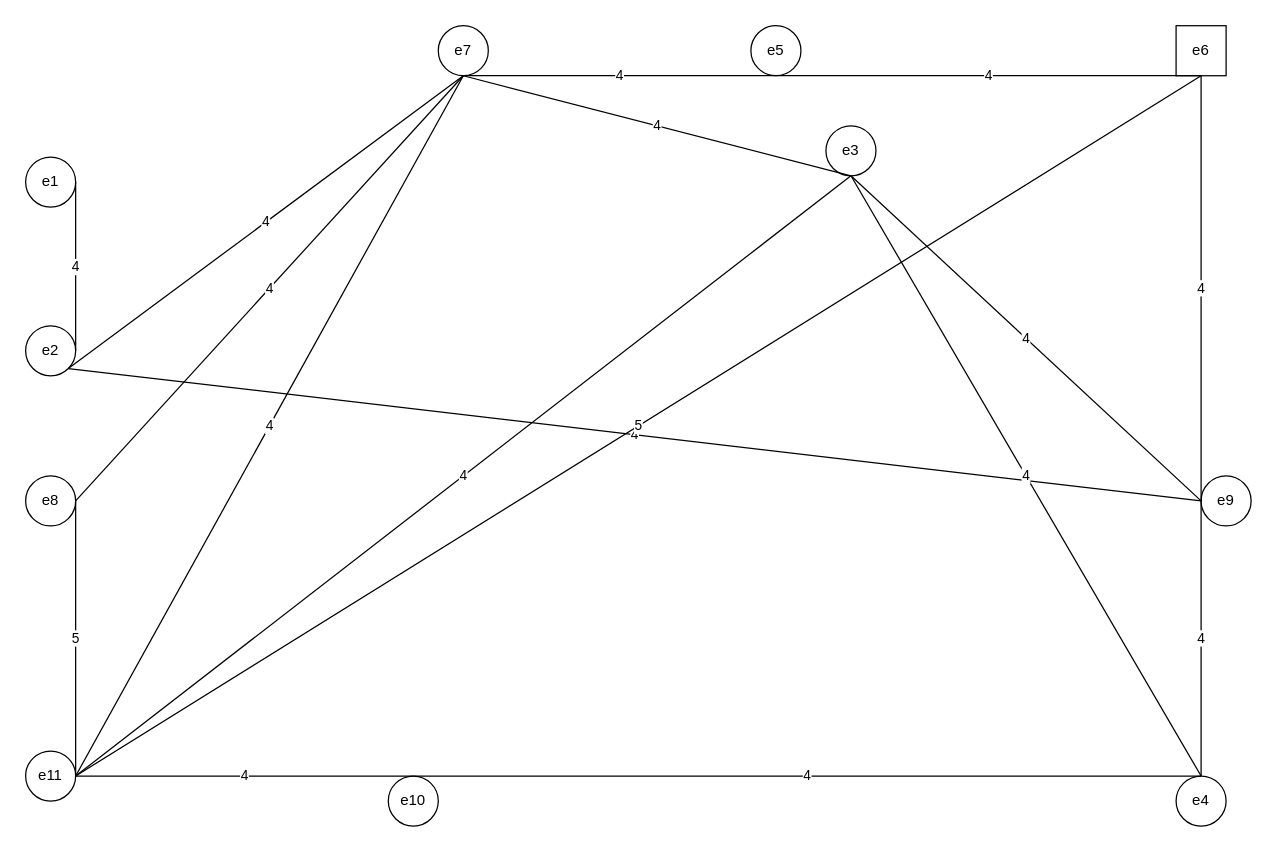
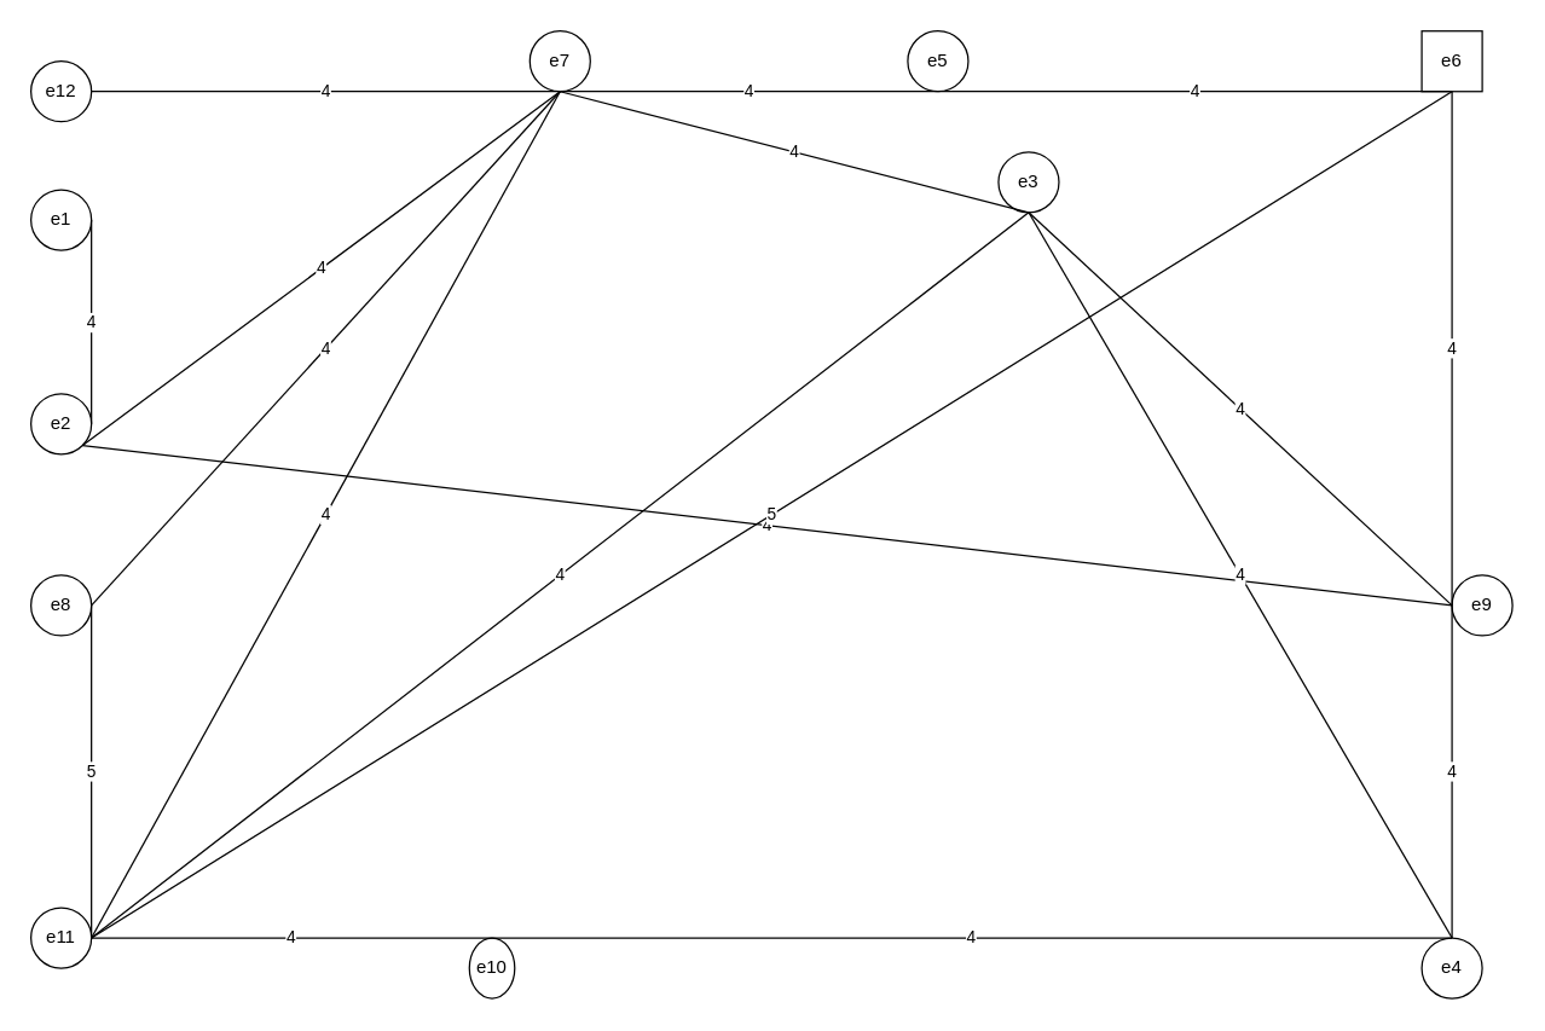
  <mxCell id="0" />
  <mxCell id="1" parent="0" />
  <mxCell id="2" value="e1" style="ellipse;whiteSpace=wrap;html=1;aspect=fixed;direction=west;" vertex="1" parent="1"><mxGeometry x="20" y="125" width="40" height="40" as="geometry" /></mxCell>
  <mxCell id="3" value="e2" style="ellipse;whiteSpace=wrap;html=1;aspect=fixed;" vertex="1" parent="1"><mxGeometry x="20" y="260" width="40" height="40" as="geometry" /></mxCell>
  <mxCell id="4" value="e3" style="ellipse;whiteSpace=wrap;html=1;aspect=fixed;direction=west;" vertex="1" parent="1"><mxGeometry x="660" y="100" width="40" height="40" as="geometry" /></mxCell>
  <mxCell id="5" value="e4" style="ellipse;whiteSpace=wrap;html=1;aspect=fixed;direction=north;rotation=0;" vertex="1" parent="1"><mxGeometry x="940" y="620" width="40" height="40" as="geometry" /></mxCell>
  <mxCell id="6" value="e5" style="ellipse;whiteSpace=wrap;html=1;aspect=fixed;" vertex="1" parent="1"><mxGeometry x="600" y="20" width="40" height="40" as="geometry" /></mxCell>
  <mxCell id="7" value="e6" style="whiteSpace=wrap;html=1;aspect=fixed;direction=north;rounded=0;" vertex="1" parent="1"><mxGeometry x="940" y="20" width="40" height="40" as="geometry" /></mxCell>
  <mxCell id="8" value="e7" style="ellipse;whiteSpace=wrap;html=1;aspect=fixed;" vertex="1" parent="1"><mxGeometry x="350" y="20" width="40" height="40" as="geometry" /></mxCell>
  <mxCell id="9" value="e9" style="ellipse;whiteSpace=wrap;html=1;aspect=fixed;" vertex="1" parent="1"><mxGeometry x="960" y="380" width="40" height="40" as="geometry" /></mxCell>
  <mxCell id="10" value="e8" style="ellipse;whiteSpace=wrap;html=1;aspect=fixed;direction=west;" vertex="1" parent="1"><mxGeometry x="20" y="380" width="40" height="40" as="geometry" /></mxCell>
- <mxCell id="11" value="e10" style="ellipse;whiteSpace=wrap;html=1;aspect=fixed;" vertex="1" parent="1"><mxGeometry x="310" y="620" width="40" height="40" as="geometry" /></mxCell>
+ <mxCell id="11" value="e10" style="ellipse;whiteSpace=wrap;html=1;aspect=fixed;" vertex="1" parent="1"><mxGeometry x="310" y="620" width="30" height="40" as="geometry" /></mxCell>
  <mxCell id="12" value="e11" style="ellipse;whiteSpace=wrap;html=1;aspect=fixed;direction=south;" vertex="1" parent="1"><mxGeometry x="20" y="600" width="40" height="40" as="geometry" /></mxCell>
+ <mxCell id="13" value="e12" style="ellipse;whiteSpace=wrap;html=1;aspect=fixed;direction=west;" vertex="1" parent="1"><mxGeometry x="20" y="40" width="40" height="40" as="geometry" /></mxCell>
  <mxCell id="14" value="4" style="endArrow=none;html=1;exitX=0;exitY=0.5;exitDx=0;exitDy=0;entryX=1;entryY=0.5;entryDx=0;entryDy=0;" edge="1" parent="1" source="2" target="3"><mxGeometry width="50" height="50" relative="1" as="geometry"><mxPoint x="730" y="490" as="sourcePoint" /><mxPoint x="100" y="150" as="targetPoint" /></mxGeometry></mxCell>
  <mxCell id="15" value="4" style="endArrow=none;html=1;shadow=0;exitX=1;exitY=1;exitDx=0;exitDy=0;entryX=0.5;entryY=1;entryDx=0;entryDy=0;" edge="1" parent="1" source="3" target="8"><mxGeometry width="50" height="50" relative="1" as="geometry"><mxPoint x="750" y="510" as="sourcePoint" /><mxPoint x="800" y="460" as="targetPoint" /></mxGeometry></mxCell>
  <mxCell id="16" value="4" style="endArrow=none;html=1;shadow=0;exitX=1;exitY=1;exitDx=0;exitDy=0;entryX=0;entryY=0.5;entryDx=0;entryDy=0;" edge="1" parent="1" source="3" target="9"><mxGeometry width="50" height="50" relative="1" as="geometry"><mxPoint x="760" y="520" as="sourcePoint" /><mxPoint x="810" y="470" as="targetPoint" /></mxGeometry></mxCell>
  <mxCell id="17" value="4" style="endArrow=none;html=1;shadow=0;exitX=0.5;exitY=0;exitDx=0;exitDy=0;entryX=1;entryY=0.5;entryDx=0;entryDy=0;" edge="1" parent="1" source="4" target="5"><mxGeometry width="50" height="50" relative="1" as="geometry"><mxPoint x="780" y="540" as="sourcePoint" /><mxPoint x="830" y="490" as="targetPoint" /></mxGeometry></mxCell>
  <mxCell id="18" value="4" style="endArrow=none;html=1;shadow=0;exitX=0.5;exitY=0;exitDx=0;exitDy=0;entryX=0.5;entryY=1;entryDx=0;entryDy=0;" edge="1" parent="1" source="4" target="8"><mxGeometry width="50" height="50" relative="1" as="geometry"><mxPoint x="800" y="560" as="sourcePoint" /><mxPoint x="850" y="510" as="targetPoint" /></mxGeometry></mxCell>
  <mxCell id="19" value="4" style="endArrow=none;html=1;shadow=0;exitX=0.5;exitY=0;exitDx=0;exitDy=0;entryX=0;entryY=0.5;entryDx=0;entryDy=0;" edge="1" parent="1" source="4" target="9"><mxGeometry width="50" height="50" relative="1" as="geometry"><mxPoint x="820" y="580" as="sourcePoint" /><mxPoint x="870" y="530" as="targetPoint" /></mxGeometry></mxCell>
  <mxCell id="20" value="4" style="endArrow=none;html=1;shadow=0;entryX=0.5;entryY=0;entryDx=0;entryDy=0;exitX=0.5;exitY=0;exitDx=0;exitDy=0;" edge="1" parent="1" source="4" target="12"><mxGeometry width="50" height="50" relative="1" as="geometry"><mxPoint x="770" y="410" as="sourcePoint" /><mxPoint x="890" y="550" as="targetPoint" /></mxGeometry></mxCell>
  <mxCell id="21" value="4" style="endArrow=none;html=1;shadow=0;exitX=1;exitY=0.5;exitDx=0;exitDy=0;entryX=0.5;entryY=0;entryDx=0;entryDy=0;" edge="1" parent="1" source="5" target="11"><mxGeometry width="50" height="50" relative="1" as="geometry"><mxPoint x="870" y="630" as="sourcePoint" /><mxPoint x="920" y="580" as="targetPoint" /></mxGeometry></mxCell>
  <mxCell id="22" value="4" style="endArrow=none;html=1;shadow=0;exitX=1;exitY=0.5;exitDx=0;exitDy=0;entryX=0;entryY=0.5;entryDx=0;entryDy=0;" edge="1" parent="1" source="5" target="9"><mxGeometry width="50" height="50" relative="1" as="geometry"><mxPoint x="540" y="520" as="sourcePoint" /><mxPoint x="930" y="590" as="targetPoint" /></mxGeometry></mxCell>
  <mxCell id="23" value="4" style="endArrow=none;html=1;shadow=0;exitX=0.5;exitY=1;exitDx=0;exitDy=0;entryX=0;entryY=0.5;entryDx=0;entryDy=0;" edge="1" parent="1" source="6" target="7"><mxGeometry width="50" height="50" relative="1" as="geometry"><mxPoint x="900" y="660" as="sourcePoint" /><mxPoint x="950" y="610" as="targetPoint" /></mxGeometry></mxCell>
  <mxCell id="24" value="4" style="endArrow=none;html=1;shadow=0;exitX=0.5;exitY=1;exitDx=0;exitDy=0;entryX=0.5;entryY=1;entryDx=0;entryDy=0;" edge="1" parent="1" source="6" target="8"><mxGeometry width="50" height="50" relative="1" as="geometry"><mxPoint x="910" y="670" as="sourcePoint" /><mxPoint x="960" y="620" as="targetPoint" /></mxGeometry></mxCell>
  <mxCell id="25" value="4" style="endArrow=none;html=1;shadow=0;exitX=0;exitY=0.5;exitDx=0;exitDy=0;entryX=0;entryY=0.5;entryDx=0;entryDy=0;" edge="1" parent="1" source="7" target="9"><mxGeometry width="50" height="50" relative="1" as="geometry"><mxPoint x="960" y="720" as="sourcePoint" /><mxPoint x="1030" y="360" as="targetPoint" /></mxGeometry></mxCell>
  <mxCell id="26" value="5" style="endArrow=none;html=1;shadow=0;exitX=0;exitY=0.5;exitDx=0;exitDy=0;entryX=0.5;entryY=0;entryDx=0;entryDy=0;" edge="1" parent="1" source="7" target="12"><mxGeometry width="50" height="50" relative="1" as="geometry"><mxPoint x="980" y="740" as="sourcePoint" /><mxPoint x="1030" y="690" as="targetPoint" /></mxGeometry></mxCell>
  <mxCell id="27" value="4" style="endArrow=none;html=1;shadow=0;exitX=0.5;exitY=1;exitDx=0;exitDy=0;entryX=0;entryY=0.5;entryDx=0;entryDy=0;" edge="1" parent="1" source="8" target="10"><mxGeometry width="50" height="50" relative="1" as="geometry"><mxPoint x="1000" y="760" as="sourcePoint" /><mxPoint x="1050" y="710" as="targetPoint" /></mxGeometry></mxCell>
  <mxCell id="28" value="4" style="endArrow=none;html=1;shadow=0;exitX=0.5;exitY=0;exitDx=0;exitDy=0;entryX=0.5;entryY=1;entryDx=0;entryDy=0;" edge="1" parent="1" source="12" target="8"><mxGeometry width="50" height="50" relative="1" as="geometry"><mxPoint x="1020" y="780" as="sourcePoint" /><mxPoint x="1070" y="730" as="targetPoint" /></mxGeometry></mxCell>
+ <mxCell id="29" value="4" style="endArrow=none;html=1;shadow=0;entryX=0.5;entryY=1;entryDx=0;entryDy=0;exitX=0;exitY=0.5;exitDx=0;exitDy=0;" edge="1" parent="1" source="13" target="8"><mxGeometry width="50" height="50" relative="1" as="geometry"><mxPoint x="1010" y="130" as="sourcePoint" /><mxPoint x="1080" y="740" as="targetPoint" /></mxGeometry></mxCell>
  <mxCell id="30" value="5" style="endArrow=none;html=1;shadow=0;exitX=0;exitY=0.5;exitDx=0;exitDy=0;entryX=0.5;entryY=0;entryDx=0;entryDy=0;" edge="1" parent="1" source="10" target="12"><mxGeometry width="50" height="50" relative="1" as="geometry"><mxPoint x="1040" y="239" as="sourcePoint" /><mxPoint x="1090" y="189" as="targetPoint" /></mxGeometry></mxCell>
  <mxCell id="31" value="4" style="endArrow=none;html=1;shadow=0;exitX=0.5;exitY=0;exitDx=0;exitDy=0;entryX=0.5;entryY=0;entryDx=0;entryDy=0;" edge="1" parent="1" source="11" target="12"><mxGeometry width="50" height="50" relative="1" as="geometry"><mxPoint x="1060" y="820" as="sourcePoint" /><mxPoint x="1110" y="770" as="targetPoint" /></mxGeometry></mxCell>
